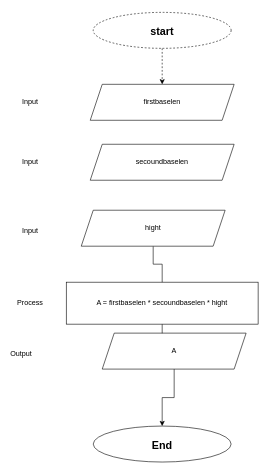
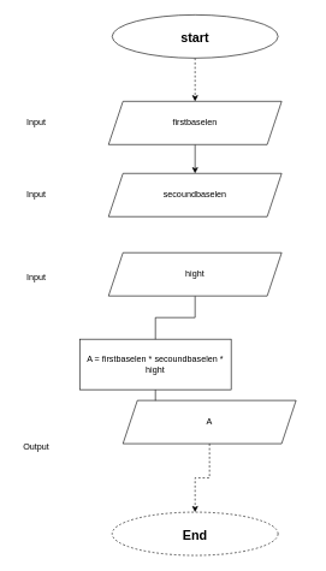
  <mxCell id="0" />
  <mxCell id="1" parent="0" />
  <mxCell id="2" value="" style="edgeStyle=orthogonalEdgeStyle;rounded=0;orthogonalLoop=1;jettySize=auto;html=1;dashed=1;" edge="1" parent="1" source="3" target="18"><mxGeometry relative="1" as="geometry" /></mxCell>
- <mxCell id="3" value="&lt;h1&gt;&lt;font style=&quot;font-size: 18px;&quot;&gt;start&lt;/font&gt;&lt;/h1&gt;" style="ellipse;whiteSpace=wrap;html=1;dashed=1;" vertex="1" parent="1"><mxGeometry x="155" y="20" width="230" height="60" as="geometry" /></mxCell>
+ <mxCell id="3" value="&lt;h1&gt;&lt;font style=&quot;font-size: 18px;&quot;&gt;start&lt;/font&gt;&lt;/h1&gt;" style="ellipse;whiteSpace=wrap;html=1;" vertex="1" parent="1"><mxGeometry x="155" y="20" width="230" height="60" as="geometry" /></mxCell>
  <mxCell id="4" style="edgeStyle=orthogonalEdgeStyle;rounded=0;orthogonalLoop=1;jettySize=auto;html=1;exitX=0.5;exitY=1;exitDx=0;exitDy=0;" edge="1" parent="1" source="3" target="3"><mxGeometry relative="1" as="geometry" /></mxCell>
  <mxCell id="5" value="secoundbaselen" style="shape=parallelogram;perimeter=parallelogramPerimeter;whiteSpace=wrap;html=1;fixedSize=1;" vertex="1" parent="1"><mxGeometry x="150" y="240" width="240" height="60" as="geometry" /></mxCell>
  <mxCell id="6" value="Input" style="text;html=1;align=center;verticalAlign=middle;whiteSpace=wrap;rounded=0;" vertex="1" parent="1"><mxGeometry x="20" y="155" width="60" height="30" as="geometry" /></mxCell>
  <mxCell id="7" value="" style="edgeStyle=orthogonalEdgeStyle;rounded=0;orthogonalLoop=1;jettySize=auto;html=1;" edge="1" parent="1" source="8" target="12"><mxGeometry relative="1" as="geometry" /></mxCell>
- <mxCell id="8" value="A = firstbaselen * secoundbaselen * hight" style="rounded=0;whiteSpace=wrap;html=1;" vertex="1" parent="1"><mxGeometry x="110" y="470" width="320" height="70" as="geometry" /></mxCell>
- <mxCell id="9" value="&lt;div&gt;Process&lt;/div&gt;" style="text;html=1;align=center;verticalAlign=middle;whiteSpace=wrap;rounded=0;" vertex="1" parent="1"><mxGeometry x="20" y="490" width="60" height="30" as="geometry" /></mxCell>
- <mxCell id="10" value="&lt;h1&gt;&lt;font style=&quot;font-size: 18px;&quot;&gt;End&lt;/font&gt;&lt;/h1&gt;" style="ellipse;whiteSpace=wrap;html=1;" vertex="1" parent="1"><mxGeometry x="155" y="710" width="230" height="60" as="geometry" /></mxCell>
- <mxCell id="11" value="" style="edgeStyle=orthogonalEdgeStyle;rounded=0;orthogonalLoop=1;jettySize=auto;html=1;" edge="1" parent="1" source="12" target="10"><mxGeometry relative="1" as="geometry" /></mxCell>
+ <mxCell id="8" value="A = firstbaselen * secoundbaselen * hight" style="rounded=0;whiteSpace=wrap;html=1;" vertex="1" parent="1"><mxGeometry x="110" y="470" width="210" height="70" as="geometry" /></mxCell>
+ <mxCell id="10" value="&lt;h1&gt;&lt;font style=&quot;font-size: 18px;&quot;&gt;End&lt;/font&gt;&lt;/h1&gt;" style="ellipse;whiteSpace=wrap;html=1;dashed=1;" vertex="1" parent="1"><mxGeometry x="155" y="710" width="230" height="60" as="geometry" /></mxCell>
+ <mxCell id="11" value="" style="edgeStyle=orthogonalEdgeStyle;rounded=0;orthogonalLoop=1;jettySize=auto;html=1;dashed=1;" edge="1" parent="1" source="12" target="10"><mxGeometry relative="1" as="geometry" /></mxCell>
  <mxCell id="12" value="A" style="shape=parallelogram;perimeter=parallelogramPerimeter;whiteSpace=wrap;html=1;fixedSize=1;" vertex="1" parent="1"><mxGeometry x="170" y="555" width="240" height="60" as="geometry" /></mxCell>
- <mxCell id="13" value="Output" style="text;html=1;align=center;verticalAlign=middle;whiteSpace=wrap;rounded=0;" vertex="1" parent="1"><mxGeometry x="5" y="575" width="60" height="30" as="geometry" /></mxCell>
+ <mxCell id="13" value="Output" style="text;html=1;align=center;verticalAlign=middle;whiteSpace=wrap;rounded=0;" vertex="1" parent="1"><mxGeometry x="20" y="605" width="60" height="30" as="geometry" /></mxCell>
  <mxCell id="14" value="" style="edgeStyle=orthogonalEdgeStyle;rounded=0;orthogonalLoop=1;jettySize=auto;html=1;endArrow=none;" edge="1" parent="1" source="15" target="8"><mxGeometry relative="1" as="geometry" /></mxCell>
- <mxCell id="15" value="hight" style="shape=parallelogram;perimeter=parallelogramPerimeter;whiteSpace=wrap;html=1;fixedSize=1;" vertex="1" parent="1"><mxGeometry x="135" y="350" width="240" height="60" as="geometry" /></mxCell>
+ <mxCell id="15" value="hight" style="shape=parallelogram;perimeter=parallelogramPerimeter;whiteSpace=wrap;html=1;fixedSize=1;" vertex="1" parent="1"><mxGeometry x="150" y="350" width="240" height="60" as="geometry" /></mxCell>
  <mxCell id="16" value="Input" style="text;html=1;align=center;verticalAlign=middle;whiteSpace=wrap;rounded=0;" vertex="1" parent="1"><mxGeometry x="20" y="370" width="60" height="30" as="geometry" /></mxCell>
+ <mxCell id="17" value="" style="edgeStyle=orthogonalEdgeStyle;rounded=0;orthogonalLoop=1;jettySize=auto;html=1;" edge="1" parent="1" source="18" target="5"><mxGeometry relative="1" as="geometry" /></mxCell>
  <mxCell id="18" value="firstbaselen" style="shape=parallelogram;perimeter=parallelogramPerimeter;whiteSpace=wrap;html=1;fixedSize=1;" vertex="1" parent="1"><mxGeometry x="150" y="140" width="240" height="60" as="geometry" /></mxCell>
  <mxCell id="19" value="Input" style="text;html=1;align=center;verticalAlign=middle;whiteSpace=wrap;rounded=0;" vertex="1" parent="1"><mxGeometry x="20" y="255" width="60" height="30" as="geometry" /></mxCell>
